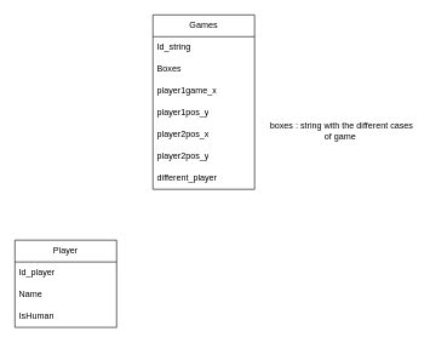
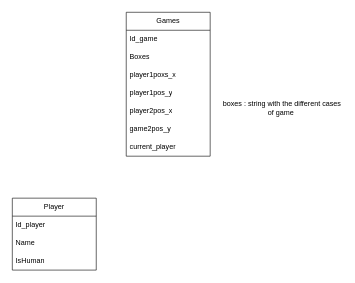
  <mxCell id="0" />
  <mxCell id="1" parent="0" />
  <mxCell id="2" value="Player" style="swimlane;fontStyle=0;childLayout=stackLayout;horizontal=1;startSize=30;horizontalStack=0;resizeParent=1;resizeParentMax=0;resizeLast=0;collapsible=1;marginBottom=0;whiteSpace=wrap;html=1;" parent="1" vertex="1"><mxGeometry x="20" y="330" width="140" height="120" as="geometry" /></mxCell>
  <mxCell id="3" value="Id_player" style="text;strokeColor=none;fillColor=none;align=left;verticalAlign=middle;spacingLeft=4;spacingRight=4;overflow=hidden;points=[[0,0.5],[1,0.5]];portConstraint=eastwest;rotatable=0;whiteSpace=wrap;html=1;" parent="2" vertex="1"><mxGeometry y="30" width="140" height="30" as="geometry" /></mxCell>
  <mxCell id="4" value="Name" style="text;strokeColor=none;fillColor=none;align=left;verticalAlign=middle;spacingLeft=4;spacingRight=4;overflow=hidden;points=[[0,0.5],[1,0.5]];portConstraint=eastwest;rotatable=0;whiteSpace=wrap;html=1;" parent="2" vertex="1"><mxGeometry y="60" width="140" height="30" as="geometry" /></mxCell>
  <mxCell id="5" value="IsHuman" style="text;strokeColor=none;fillColor=none;align=left;verticalAlign=middle;spacingLeft=4;spacingRight=4;overflow=hidden;points=[[0,0.5],[1,0.5]];portConstraint=eastwest;rotatable=0;whiteSpace=wrap;html=1;" parent="2" vertex="1"><mxGeometry y="90" width="140" height="30" as="geometry" /></mxCell>
  <mxCell id="6" value="Games" style="swimlane;fontStyle=0;childLayout=stackLayout;horizontal=1;startSize=30;horizontalStack=0;resizeParent=1;resizeParentMax=0;resizeLast=0;collapsible=1;marginBottom=0;whiteSpace=wrap;html=1;" parent="1" vertex="1"><mxGeometry x="210" y="20" width="140" height="240" as="geometry" /></mxCell>
- <mxCell id="7" value="Id_string" style="text;strokeColor=none;fillColor=none;align=left;verticalAlign=middle;spacingLeft=4;spacingRight=4;overflow=hidden;points=[[0,0.5],[1,0.5]];portConstraint=eastwest;rotatable=0;whiteSpace=wrap;html=1;" parent="6" vertex="1"><mxGeometry y="30" width="140" height="30" as="geometry" /></mxCell>
+ <mxCell id="7" value="Id_game" style="text;strokeColor=none;fillColor=none;align=left;verticalAlign=middle;spacingLeft=4;spacingRight=4;overflow=hidden;points=[[0,0.5],[1,0.5]];portConstraint=eastwest;rotatable=0;whiteSpace=wrap;html=1;" parent="6" vertex="1"><mxGeometry y="30" width="140" height="30" as="geometry" /></mxCell>
  <mxCell id="8" value="Boxes" style="text;strokeColor=none;fillColor=none;align=left;verticalAlign=middle;spacingLeft=4;spacingRight=4;overflow=hidden;points=[[0,0.5],[1,0.5]];portConstraint=eastwest;rotatable=0;whiteSpace=wrap;html=1;" parent="6" vertex="1"><mxGeometry y="60" width="140" height="30" as="geometry" /></mxCell>
- <mxCell id="9" value="player1game_x" style="text;strokeColor=none;fillColor=none;align=left;verticalAlign=middle;spacingLeft=4;spacingRight=4;overflow=hidden;points=[[0,0.5],[1,0.5]];portConstraint=eastwest;rotatable=0;whiteSpace=wrap;html=1;" parent="6" vertex="1"><mxGeometry y="90" width="140" height="30" as="geometry" /></mxCell>
+ <mxCell id="9" value="player1poxs_x" style="text;strokeColor=none;fillColor=none;align=left;verticalAlign=middle;spacingLeft=4;spacingRight=4;overflow=hidden;points=[[0,0.5],[1,0.5]];portConstraint=eastwest;rotatable=0;whiteSpace=wrap;html=1;" parent="6" vertex="1"><mxGeometry y="90" width="140" height="30" as="geometry" /></mxCell>
  <mxCell id="10" value="player1pos_y" style="text;strokeColor=none;fillColor=none;align=left;verticalAlign=middle;spacingLeft=4;spacingRight=4;overflow=hidden;points=[[0,0.5],[1,0.5]];portConstraint=eastwest;rotatable=0;whiteSpace=wrap;html=1;" parent="6" vertex="1"><mxGeometry y="120" width="140" height="30" as="geometry" /></mxCell>
  <mxCell id="11" value="player2pos_x" style="text;strokeColor=none;fillColor=none;align=left;verticalAlign=middle;spacingLeft=4;spacingRight=4;overflow=hidden;points=[[0,0.5],[1,0.5]];portConstraint=eastwest;rotatable=0;whiteSpace=wrap;html=1;" parent="6" vertex="1"><mxGeometry y="150" width="140" height="30" as="geometry" /></mxCell>
- <mxCell id="12" value="player2pos_y" style="text;strokeColor=none;fillColor=none;align=left;verticalAlign=middle;spacingLeft=4;spacingRight=4;overflow=hidden;points=[[0,0.5],[1,0.5]];portConstraint=eastwest;rotatable=0;whiteSpace=wrap;html=1;" parent="6" vertex="1"><mxGeometry y="180" width="140" height="30" as="geometry" /></mxCell>
- <mxCell id="13" value="different_player" style="text;strokeColor=none;fillColor=none;align=left;verticalAlign=middle;spacingLeft=4;spacingRight=4;overflow=hidden;points=[[0,0.5],[1,0.5]];portConstraint=eastwest;rotatable=0;whiteSpace=wrap;html=1;" parent="6" vertex="1"><mxGeometry y="210" width="140" height="30" as="geometry" /></mxCell>
+ <mxCell id="12" value="game2pos_y" style="text;strokeColor=none;fillColor=none;align=left;verticalAlign=middle;spacingLeft=4;spacingRight=4;overflow=hidden;points=[[0,0.5],[1,0.5]];portConstraint=eastwest;rotatable=0;whiteSpace=wrap;html=1;" parent="6" vertex="1"><mxGeometry y="180" width="140" height="30" as="geometry" /></mxCell>
+ <mxCell id="13" value="current_player" style="text;strokeColor=none;fillColor=none;align=left;verticalAlign=middle;spacingLeft=4;spacingRight=4;overflow=hidden;points=[[0,0.5],[1,0.5]];portConstraint=eastwest;rotatable=0;whiteSpace=wrap;html=1;" parent="6" vertex="1"><mxGeometry y="210" width="140" height="30" as="geometry" /></mxCell>
  <mxCell id="14" value="boxes : string with the different cases of game&amp;nbsp;" style="text;html=1;align=center;verticalAlign=middle;whiteSpace=wrap;rounded=0;" parent="1" vertex="1"><mxGeometry x="370" y="165" width="200" height="30" as="geometry" /></mxCell>
